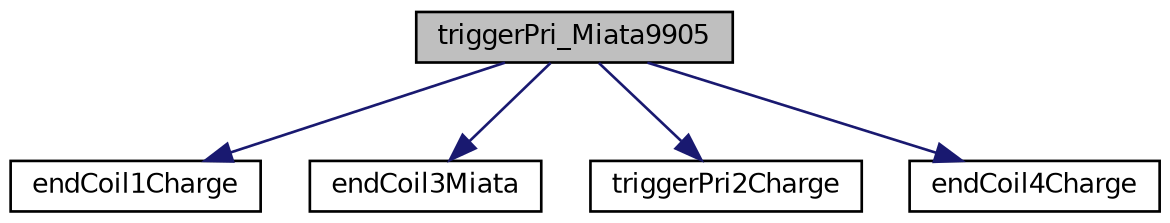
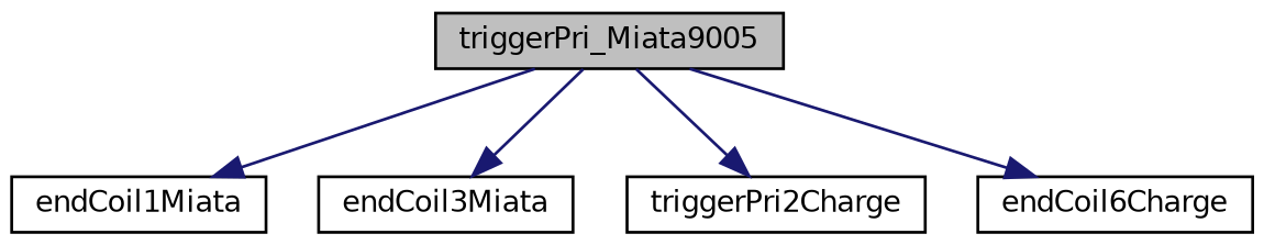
  digraph {
    rankdir=TB
    node [color=black fillcolor=white fontname=Helvetica fontsize=10 shape=record style=filled]
    edge [color=midnightblue fontname=Helvetica fontsize=10 labelfontname=Helvetica labelfontsize=10 style=solid]
-   n1 [fillcolor=grey75 fontcolor=black height=0.2 label=triggerPri_Miata9905 width=0.4]
-   n2 [height=0.2 label=endCoil1Charge width=0.4]
+   n1 [fillcolor=grey75 fontcolor=black height=0.2 label=triggerPri_Miata9005 width=0.4]
+   n2 [height=0.2 label=endCoil1Miata width=0.4]
    n3 [height=0.2 label=endCoil3Miata width=0.4]
    n4 [height=0.2 label=triggerPri2Charge width=0.4]
-   n5 [height=0.2 label=endCoil4Charge width=0.4]
+   n5 [height=0.2 label=endCoil6Charge width=0.4]
    n1 -> n2
    n1 -> n3
    n1 -> n4
    n1 -> n5
  }
